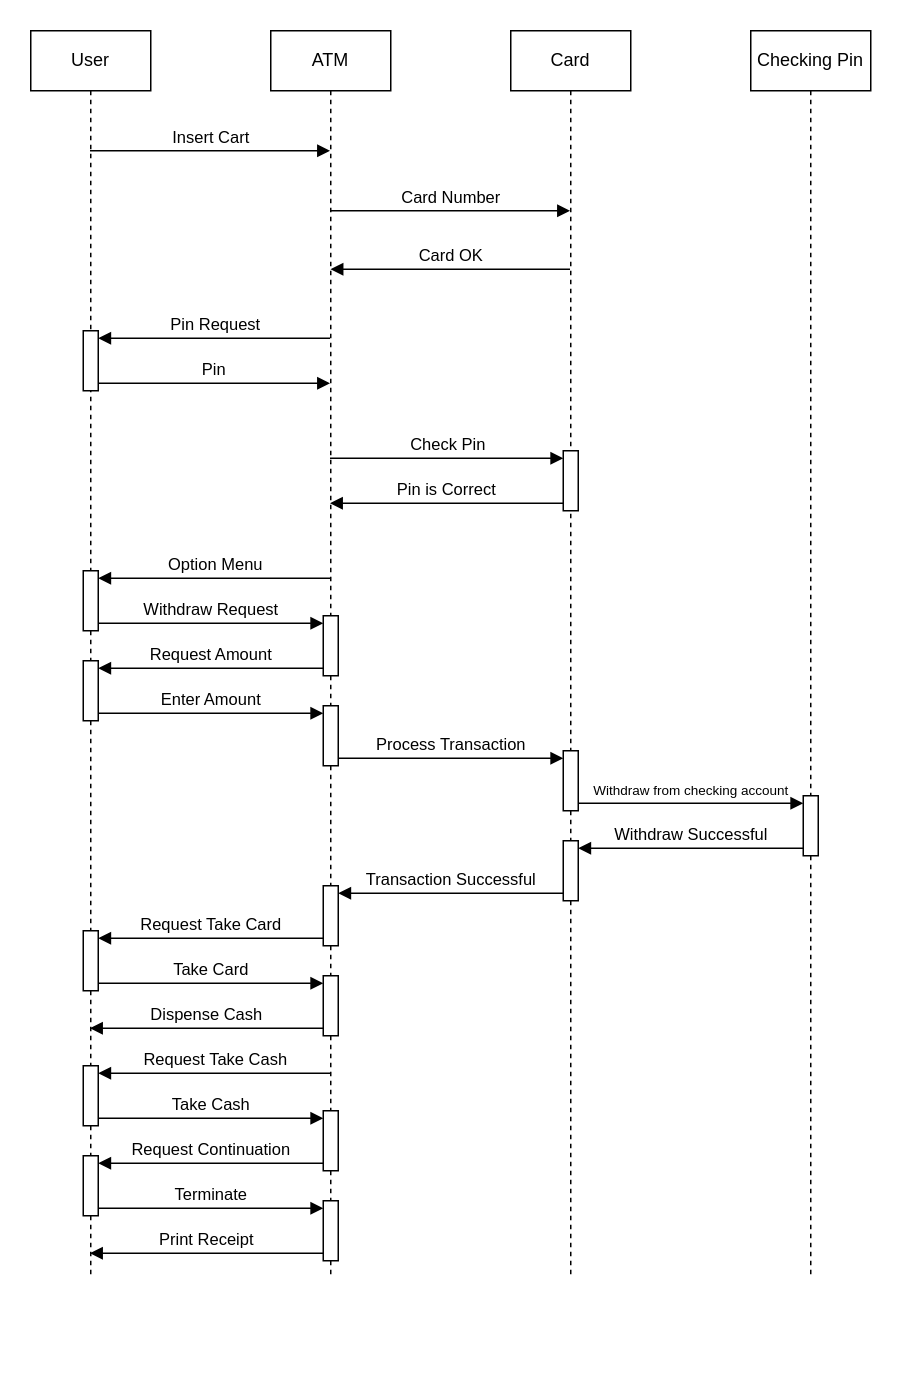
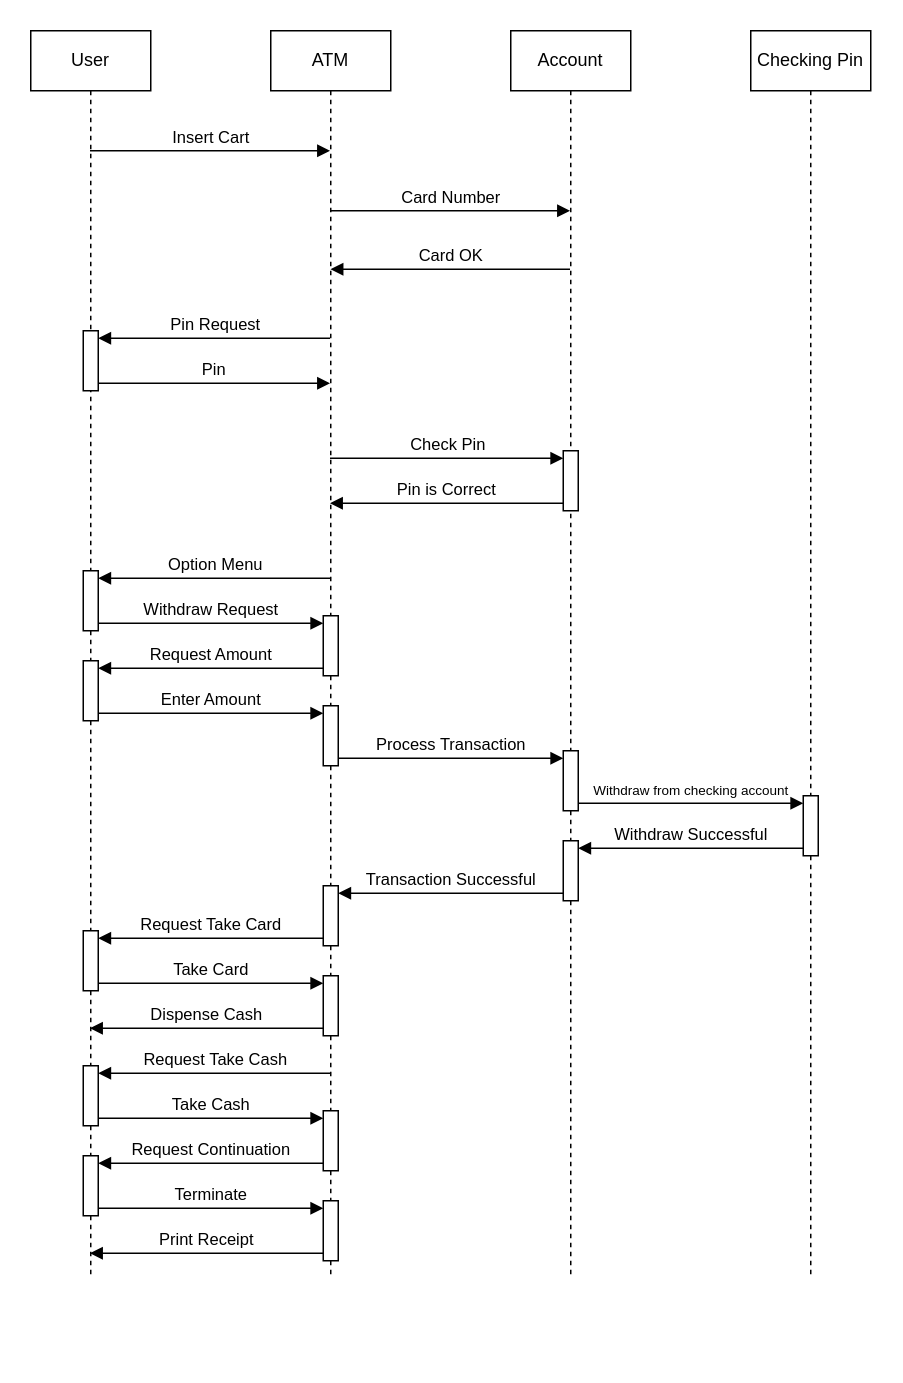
  <mxCell id="0" />
  <mxCell id="1" parent="0" />
  <mxCell id="2" value="" style="group" vertex="1" connectable="0" parent="1"><mxGeometry x="20" y="20" width="560" height="880" as="geometry" /></mxCell>
  <mxCell id="3" value="" style="group" vertex="1" connectable="0" parent="2"><mxGeometry width="560" height="830" as="geometry" /></mxCell>
  <mxCell id="4" value="User" style="shape=umlLifeline;perimeter=lifelinePerimeter;whiteSpace=wrap;html=1;container=1;dropTarget=0;collapsible=0;recursiveResize=0;outlineConnect=0;portConstraint=eastwest;newEdgeStyle={&quot;curved&quot;:0,&quot;rounded&quot;:0};" vertex="1" parent="3"><mxGeometry width="80" height="830" as="geometry" /></mxCell>
  <mxCell id="5" value="" style="html=1;points=[[0,0,0,0,5],[0,1,0,0,-5],[1,0,0,0,5],[1,1,0,0,-5]];perimeter=orthogonalPerimeter;outlineConnect=0;targetShapes=umlLifeline;portConstraint=eastwest;newEdgeStyle={&quot;curved&quot;:0,&quot;rounded&quot;:0};" vertex="1" parent="4"><mxGeometry x="35" y="200" width="10" height="40" as="geometry" /></mxCell>
  <mxCell id="6" value="" style="html=1;points=[[0,0,0,0,5],[0,1,0,0,-5],[1,0,0,0,5],[1,1,0,0,-5]];perimeter=orthogonalPerimeter;outlineConnect=0;targetShapes=umlLifeline;portConstraint=eastwest;newEdgeStyle={&quot;curved&quot;:0,&quot;rounded&quot;:0};" vertex="1" parent="4"><mxGeometry x="35" y="360" width="10" height="40" as="geometry" /></mxCell>
  <mxCell id="7" value="" style="html=1;points=[[0,0,0,0,5],[0,1,0,0,-5],[1,0,0,0,5],[1,1,0,0,-5]];perimeter=orthogonalPerimeter;outlineConnect=0;targetShapes=umlLifeline;portConstraint=eastwest;newEdgeStyle={&quot;curved&quot;:0,&quot;rounded&quot;:0};" vertex="1" parent="4"><mxGeometry x="35" y="420" width="10" height="40" as="geometry" /></mxCell>
  <mxCell id="8" value="" style="html=1;points=[[0,0,0,0,5],[0,1,0,0,-5],[1,0,0,0,5],[1,1,0,0,-5]];perimeter=orthogonalPerimeter;outlineConnect=0;targetShapes=umlLifeline;portConstraint=eastwest;newEdgeStyle={&quot;curved&quot;:0,&quot;rounded&quot;:0};" vertex="1" parent="4"><mxGeometry x="35" y="600" width="10" height="40" as="geometry" /></mxCell>
  <mxCell id="9" value="" style="html=1;points=[[0,0,0,0,5],[0,1,0,0,-5],[1,0,0,0,5],[1,1,0,0,-5]];perimeter=orthogonalPerimeter;outlineConnect=0;targetShapes=umlLifeline;portConstraint=eastwest;newEdgeStyle={&quot;curved&quot;:0,&quot;rounded&quot;:0};" vertex="1" parent="4"><mxGeometry x="35" y="750" width="10" height="40" as="geometry" /></mxCell>
  <mxCell id="10" value="ATM" style="shape=umlLifeline;perimeter=lifelinePerimeter;whiteSpace=wrap;html=1;container=1;dropTarget=0;collapsible=0;recursiveResize=0;outlineConnect=0;portConstraint=eastwest;newEdgeStyle={&quot;curved&quot;:0,&quot;rounded&quot;:0};" vertex="1" parent="3"><mxGeometry x="160" width="80" height="830" as="geometry" /></mxCell>
  <mxCell id="11" value="" style="html=1;points=[[0,0,0,0,5],[0,1,0,0,-5],[1,0,0,0,5],[1,1,0,0,-5]];perimeter=orthogonalPerimeter;outlineConnect=0;targetShapes=umlLifeline;portConstraint=eastwest;newEdgeStyle={&quot;curved&quot;:0,&quot;rounded&quot;:0};" vertex="1" parent="10"><mxGeometry x="35" y="390" width="10" height="40" as="geometry" /></mxCell>
  <mxCell id="12" value="" style="html=1;points=[[0,0,0,0,5],[0,1,0,0,-5],[1,0,0,0,5],[1,1,0,0,-5]];perimeter=orthogonalPerimeter;outlineConnect=0;targetShapes=umlLifeline;portConstraint=eastwest;newEdgeStyle={&quot;curved&quot;:0,&quot;rounded&quot;:0};" vertex="1" parent="10"><mxGeometry x="35" y="450" width="10" height="40" as="geometry" /></mxCell>
  <mxCell id="13" value="" style="html=1;points=[[0,0,0,0,5],[0,1,0,0,-5],[1,0,0,0,5],[1,1,0,0,-5]];perimeter=orthogonalPerimeter;outlineConnect=0;targetShapes=umlLifeline;portConstraint=eastwest;newEdgeStyle={&quot;curved&quot;:0,&quot;rounded&quot;:0};" vertex="1" parent="10"><mxGeometry x="35" y="570" width="10" height="40" as="geometry" /></mxCell>
  <mxCell id="14" value="" style="html=1;points=[[0,0,0,0,5],[0,1,0,0,-5],[1,0,0,0,5],[1,1,0,0,-5]];perimeter=orthogonalPerimeter;outlineConnect=0;targetShapes=umlLifeline;portConstraint=eastwest;newEdgeStyle={&quot;curved&quot;:0,&quot;rounded&quot;:0};" vertex="1" parent="10"><mxGeometry x="35" y="630" width="10" height="40" as="geometry" /></mxCell>
  <mxCell id="15" value="" style="html=1;points=[[0,0,0,0,5],[0,1,0,0,-5],[1,0,0,0,5],[1,1,0,0,-5]];perimeter=orthogonalPerimeter;outlineConnect=0;targetShapes=umlLifeline;portConstraint=eastwest;newEdgeStyle={&quot;curved&quot;:0,&quot;rounded&quot;:0};" vertex="1" parent="10"><mxGeometry x="35" y="720" width="10" height="40" as="geometry" /></mxCell>
  <mxCell id="16" value="" style="html=1;points=[[0,0,0,0,5],[0,1,0,0,-5],[1,0,0,0,5],[1,1,0,0,-5]];perimeter=orthogonalPerimeter;outlineConnect=0;targetShapes=umlLifeline;portConstraint=eastwest;newEdgeStyle={&quot;curved&quot;:0,&quot;rounded&quot;:0};" vertex="1" parent="10"><mxGeometry x="35" y="780" width="10" height="40" as="geometry" /></mxCell>
- <mxCell id="17" value="Card" style="shape=umlLifeline;perimeter=lifelinePerimeter;whiteSpace=wrap;html=1;container=1;dropTarget=0;collapsible=0;recursiveResize=0;outlineConnect=0;portConstraint=eastwest;newEdgeStyle={&quot;curved&quot;:0,&quot;rounded&quot;:0};" vertex="1" parent="3"><mxGeometry x="320" width="80" height="830" as="geometry" /></mxCell>
+ <mxCell id="17" value="Account" style="shape=umlLifeline;perimeter=lifelinePerimeter;whiteSpace=wrap;html=1;container=1;dropTarget=0;collapsible=0;recursiveResize=0;outlineConnect=0;portConstraint=eastwest;newEdgeStyle={&quot;curved&quot;:0,&quot;rounded&quot;:0};" vertex="1" parent="3"><mxGeometry x="320" width="80" height="830" as="geometry" /></mxCell>
  <mxCell id="18" value="" style="html=1;points=[[0,0,0,0,5],[0,1,0,0,-5],[1,0,0,0,5],[1,1,0,0,-5]];perimeter=orthogonalPerimeter;outlineConnect=0;targetShapes=umlLifeline;portConstraint=eastwest;newEdgeStyle={&quot;curved&quot;:0,&quot;rounded&quot;:0};" vertex="1" parent="17"><mxGeometry x="35" y="280" width="10" height="40" as="geometry" /></mxCell>
  <mxCell id="19" value="" style="html=1;points=[[0,0,0,0,5],[0,1,0,0,-5],[1,0,0,0,5],[1,1,0,0,-5]];perimeter=orthogonalPerimeter;outlineConnect=0;targetShapes=umlLifeline;portConstraint=eastwest;newEdgeStyle={&quot;curved&quot;:0,&quot;rounded&quot;:0};" vertex="1" parent="17"><mxGeometry x="35" y="480" width="10" height="40" as="geometry" /></mxCell>
  <mxCell id="20" value="" style="html=1;points=[[0,0,0,0,5],[0,1,0,0,-5],[1,0,0,0,5],[1,1,0,0,-5]];perimeter=orthogonalPerimeter;outlineConnect=0;targetShapes=umlLifeline;portConstraint=eastwest;newEdgeStyle={&quot;curved&quot;:0,&quot;rounded&quot;:0};" vertex="1" parent="17"><mxGeometry x="35" y="540" width="10" height="40" as="geometry" /></mxCell>
  <mxCell id="21" value="Checking Pin" style="shape=umlLifeline;perimeter=lifelinePerimeter;whiteSpace=wrap;html=1;container=1;dropTarget=0;collapsible=0;recursiveResize=0;outlineConnect=0;portConstraint=eastwest;newEdgeStyle={&quot;curved&quot;:0,&quot;rounded&quot;:0};" vertex="1" parent="3"><mxGeometry x="480" width="80" height="830" as="geometry" /></mxCell>
  <mxCell id="22" value="" style="html=1;points=[[0,0,0,0,5],[0,1,0,0,-5],[1,0,0,0,5],[1,1,0,0,-5]];perimeter=orthogonalPerimeter;outlineConnect=0;targetShapes=umlLifeline;portConstraint=eastwest;newEdgeStyle={&quot;curved&quot;:0,&quot;rounded&quot;:0};" vertex="1" parent="21"><mxGeometry x="35" y="510" width="10" height="40" as="geometry" /></mxCell>
  <mxCell id="23" value="Insert Cart" style="html=1;verticalAlign=bottom;endArrow=block;rounded=0;" edge="1" parent="3" source="4" target="10"><mxGeometry width="80" relative="1" as="geometry"><mxPoint x="39.855" y="80.0" as="sourcePoint" /><mxPoint x="199.5" y="80.0" as="targetPoint" /><Array as="points"><mxPoint x="150" y="80" /></Array></mxGeometry></mxCell>
  <mxCell id="24" value="Card Number" style="html=1;verticalAlign=bottom;endArrow=block;curved=0;rounded=0;" edge="1" parent="3"><mxGeometry width="80" relative="1" as="geometry"><mxPoint x="199.875" y="120" as="sourcePoint" /><mxPoint x="359.5" y="120" as="targetPoint" /><Array as="points"><mxPoint x="299.83" y="120" /></Array></mxGeometry></mxCell>
  <mxCell id="25" value="Card OK" style="html=1;verticalAlign=bottom;endArrow=block;curved=0;rounded=0;" edge="1" parent="3"><mxGeometry width="80" relative="1" as="geometry"><mxPoint x="359.5" y="159.0" as="sourcePoint" /><mxPoint x="199.855" y="159.0" as="targetPoint" /></mxGeometry></mxCell>
  <mxCell id="26" value="Pin Request" style="html=1;verticalAlign=bottom;endArrow=block;curved=0;rounded=0;entryX=1;entryY=0;entryDx=0;entryDy=5;entryPerimeter=0;" edge="1" parent="3" source="10" target="5"><mxGeometry width="80" relative="1" as="geometry"><mxPoint x="204.5" y="210.0" as="sourcePoint" /><mxPoint x="50" y="210.0" as="targetPoint" /></mxGeometry></mxCell>
  <mxCell id="27" value="Pin" style="html=1;verticalAlign=bottom;endArrow=block;rounded=0;exitX=1;exitY=1;exitDx=0;exitDy=-5;exitPerimeter=0;" edge="1" parent="3" source="5" target="10"><mxGeometry width="80" relative="1" as="geometry"><mxPoint x="45" y="240.0" as="sourcePoint" /><mxPoint x="210" y="240" as="targetPoint" /></mxGeometry></mxCell>
  <mxCell id="28" value="Check Pin" style="html=1;verticalAlign=bottom;endArrow=block;rounded=0;entryX=0;entryY=0;entryDx=0;entryDy=5;entryPerimeter=0;" edge="1" parent="3" target="18" source="10"><mxGeometry width="80" relative="1" as="geometry"><mxPoint x="225" y="280" as="sourcePoint" /><mxPoint x="355" y="280.0" as="targetPoint" /></mxGeometry></mxCell>
  <mxCell id="29" value="Pin is Correct" style="html=1;verticalAlign=bottom;endArrow=block;curved=0;rounded=0;exitX=0;exitY=1;exitDx=0;exitDy=-5;exitPerimeter=0;" edge="1" parent="3" source="18" target="10"><mxGeometry width="80" relative="1" as="geometry"><mxPoint x="350" y="320" as="sourcePoint" /><mxPoint x="225" y="320" as="targetPoint" /></mxGeometry></mxCell>
  <mxCell id="30" value="Option Menu" style="html=1;verticalAlign=bottom;endArrow=block;curved=0;rounded=0;entryX=1;entryY=0;entryDx=0;entryDy=5;entryPerimeter=0;" edge="1" parent="3" target="6" source="10"><mxGeometry width="80" relative="1" as="geometry"><mxPoint x="200" y="324" as="sourcePoint" /><mxPoint x="50" y="329.0" as="targetPoint" /></mxGeometry></mxCell>
  <mxCell id="31" value="Withdraw Request" style="html=1;verticalAlign=bottom;endArrow=block;rounded=0;exitX=1;exitY=1;exitDx=0;exitDy=-5;exitPerimeter=0;entryX=0;entryY=0;entryDx=0;entryDy=5;entryPerimeter=0;" edge="1" parent="3" source="6" target="11"><mxGeometry width="80" relative="1" as="geometry"><mxPoint x="45" y="359.0" as="sourcePoint" /><mxPoint x="180" y="390" as="targetPoint" /></mxGeometry></mxCell>
  <mxCell id="32" value="Request Amount" style="html=1;verticalAlign=bottom;endArrow=block;curved=0;rounded=0;exitX=0;exitY=1;exitDx=0;exitDy=-5;exitPerimeter=0;entryX=1;entryY=0;entryDx=0;entryDy=5;entryPerimeter=0;" edge="1" parent="3" source="11" target="7"><mxGeometry width="80" relative="1" as="geometry"><mxPoint x="130" y="420" as="sourcePoint" /><mxPoint x="100" y="360" as="targetPoint" /></mxGeometry></mxCell>
  <mxCell id="33" value="Enter Amount" style="html=1;verticalAlign=bottom;endArrow=block;curved=0;rounded=0;exitX=1;exitY=1;exitDx=0;exitDy=-5;exitPerimeter=0;entryX=0;entryY=0;entryDx=0;entryDy=5;entryPerimeter=0;" edge="1" parent="3" source="7" target="12"><mxGeometry width="80" relative="1" as="geometry"><mxPoint x="70" y="430" as="sourcePoint" /><mxPoint x="180" y="460" as="targetPoint" /></mxGeometry></mxCell>
  <mxCell id="34" value="Process Transaction" style="html=1;verticalAlign=bottom;endArrow=block;curved=0;rounded=0;exitX=1;exitY=1;exitDx=0;exitDy=-5;exitPerimeter=0;entryX=0;entryY=0;entryDx=0;entryDy=5;entryPerimeter=0;" edge="1" parent="3" source="12" target="19"><mxGeometry width="80" relative="1" as="geometry"><mxPoint x="170" y="460" as="sourcePoint" /><mxPoint x="250" y="460" as="targetPoint" /></mxGeometry></mxCell>
  <mxCell id="35" value="Withdraw from checking account" style="html=1;verticalAlign=bottom;endArrow=block;curved=0;rounded=0;exitX=1;exitY=1;exitDx=0;exitDy=-5;exitPerimeter=0;entryX=0;entryY=0;entryDx=0;entryDy=5;entryPerimeter=0;fontSize=9;" edge="1" parent="3" source="19" target="22"><mxGeometry width="80" relative="1" as="geometry"><mxPoint x="310" y="470" as="sourcePoint" /><mxPoint x="460" y="510" as="targetPoint" /></mxGeometry></mxCell>
  <mxCell id="36" value="Withdraw Successful" style="html=1;verticalAlign=bottom;endArrow=block;curved=0;rounded=0;exitX=0;exitY=1;exitDx=0;exitDy=-5;exitPerimeter=0;entryX=1;entryY=0;entryDx=0;entryDy=5;entryPerimeter=0;" edge="1" parent="3" source="22" target="20"><mxGeometry width="80" relative="1" as="geometry"><mxPoint x="330" y="550" as="sourcePoint" /><mxPoint x="250" y="550" as="targetPoint" /></mxGeometry></mxCell>
  <mxCell id="37" value="Transaction Successful" style="html=1;verticalAlign=bottom;endArrow=block;curved=0;rounded=0;exitX=0;exitY=1;exitDx=0;exitDy=-5;exitPerimeter=0;entryX=1;entryY=0;entryDx=0;entryDy=5;entryPerimeter=0;" edge="1" parent="3" source="20" target="13"><mxGeometry width="80" relative="1" as="geometry"><mxPoint x="340" y="550" as="sourcePoint" /><mxPoint x="260" y="550" as="targetPoint" /></mxGeometry></mxCell>
  <mxCell id="38" value="Request Take Card" style="html=1;verticalAlign=bottom;endArrow=block;curved=0;rounded=0;exitX=0;exitY=1;exitDx=0;exitDy=-5;exitPerimeter=0;entryX=1;entryY=0;entryDx=0;entryDy=5;entryPerimeter=0;" edge="1" parent="3" source="13" target="8"><mxGeometry width="80" relative="1" as="geometry"><mxPoint x="140" y="550" as="sourcePoint" /><mxPoint x="60" y="550" as="targetPoint" /></mxGeometry></mxCell>
  <mxCell id="39" value="Take Card" style="html=1;verticalAlign=bottom;endArrow=block;curved=0;rounded=0;exitX=1;exitY=1;exitDx=0;exitDy=-5;exitPerimeter=0;entryX=0;entryY=0;entryDx=0;entryDy=5;entryPerimeter=0;" edge="1" parent="3" source="8" target="14"><mxGeometry width="80" relative="1" as="geometry"><mxPoint x="60" y="550" as="sourcePoint" /><mxPoint x="170" y="635" as="targetPoint" /></mxGeometry></mxCell>
  <mxCell id="40" value="Dispense Cash" style="html=1;verticalAlign=bottom;endArrow=block;curved=0;rounded=0;exitX=0;exitY=1;exitDx=0;exitDy=-5;exitPerimeter=0;" edge="1" parent="3" source="14" target="4"><mxGeometry width="80" relative="1" as="geometry"><mxPoint x="160.0" y="620" as="sourcePoint" /><mxPoint x="45" y="665" as="targetPoint" /></mxGeometry></mxCell>
  <mxCell id="41" value="Request Take Cash" style="html=1;verticalAlign=bottom;endArrow=block;curved=0;rounded=0;entryX=1;entryY=0;entryDx=0;entryDy=5;entryPerimeter=0;" edge="1" parent="3" source="10" target="43"><mxGeometry width="80" relative="1" as="geometry"><mxPoint x="199.5" y="710" as="sourcePoint" /><mxPoint x="70" y="710" as="targetPoint" /></mxGeometry></mxCell>
  <mxCell id="42" value="Take Cash" style="html=1;verticalAlign=bottom;endArrow=block;curved=0;rounded=0;exitX=1;exitY=1;exitDx=0;exitDy=-5;exitPerimeter=0;entryX=0;entryY=0;entryDx=0;entryDy=5;entryPerimeter=0;" edge="1" parent="3" source="43" target="15"><mxGeometry width="80" relative="1" as="geometry"><mxPoint x="60" y="700" as="sourcePoint" /><mxPoint x="140" y="700" as="targetPoint" /></mxGeometry></mxCell>
  <mxCell id="43" value="" style="html=1;points=[[0,0,0,0,5],[0,1,0,0,-5],[1,0,0,0,5],[1,1,0,0,-5]];perimeter=orthogonalPerimeter;outlineConnect=0;targetShapes=umlLifeline;portConstraint=eastwest;newEdgeStyle={&quot;curved&quot;:0,&quot;rounded&quot;:0};" vertex="1" parent="3"><mxGeometry x="35" y="690" width="10" height="40" as="geometry" /></mxCell>
  <mxCell id="44" value="Request Continuation" style="html=1;verticalAlign=bottom;endArrow=block;curved=0;rounded=0;exitX=0;exitY=1;exitDx=0;exitDy=-5;exitPerimeter=0;entryX=1;entryY=0;entryDx=0;entryDy=5;entryPerimeter=0;" edge="1" parent="3" source="15" target="9"><mxGeometry width="80" relative="1" as="geometry"><mxPoint x="140" y="720" as="sourcePoint" /><mxPoint x="60" y="755" as="targetPoint" /></mxGeometry></mxCell>
  <mxCell id="45" value="Terminate" style="html=1;verticalAlign=bottom;endArrow=block;curved=0;rounded=0;exitX=1;exitY=1;exitDx=0;exitDy=-5;exitPerimeter=0;entryX=0;entryY=0;entryDx=0;entryDy=5;entryPerimeter=0;" edge="1" parent="3" source="9" target="16"><mxGeometry width="80" relative="1" as="geometry"><mxPoint x="60" y="720" as="sourcePoint" /><mxPoint x="190" y="785" as="targetPoint" /></mxGeometry></mxCell>
  <mxCell id="46" value="Print Receipt" style="html=1;verticalAlign=bottom;endArrow=block;curved=0;rounded=0;exitX=0;exitY=1;exitDx=0;exitDy=-5;exitPerimeter=0;" edge="1" parent="3" source="16" target="4"><mxGeometry width="80" relative="1" as="geometry"><mxPoint x="140" y="850" as="sourcePoint" /><mxPoint x="60" y="850" as="targetPoint" /></mxGeometry></mxCell>
